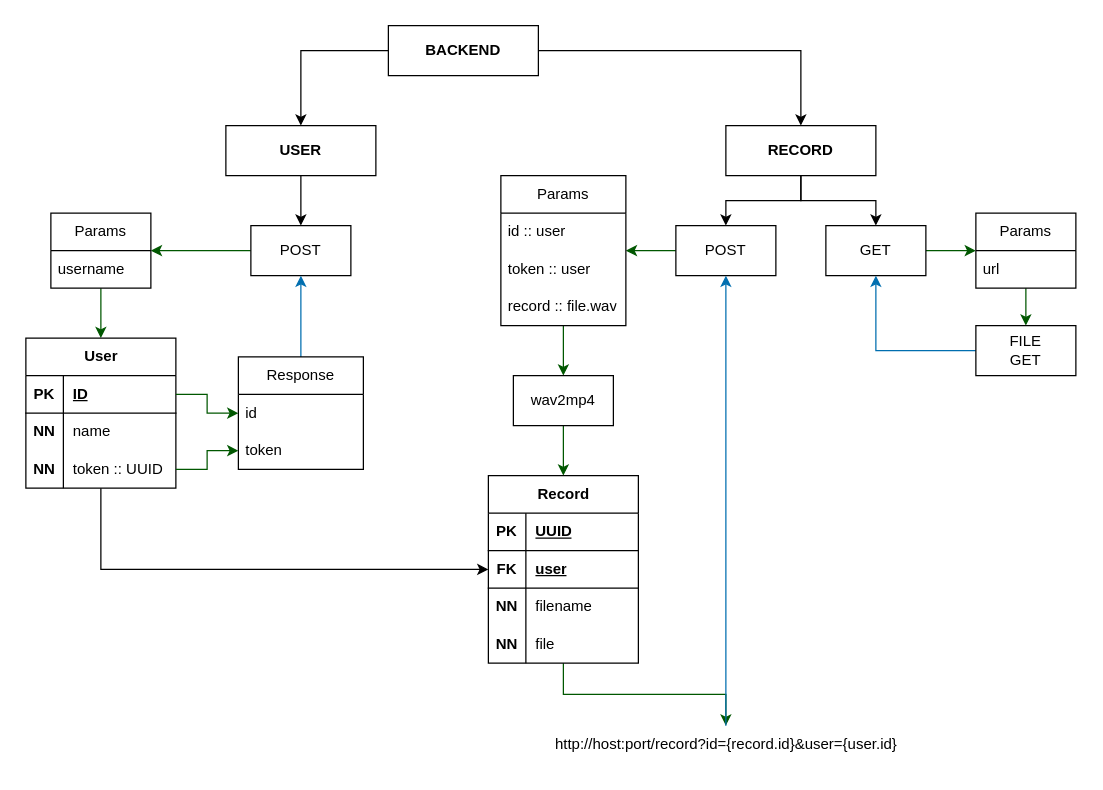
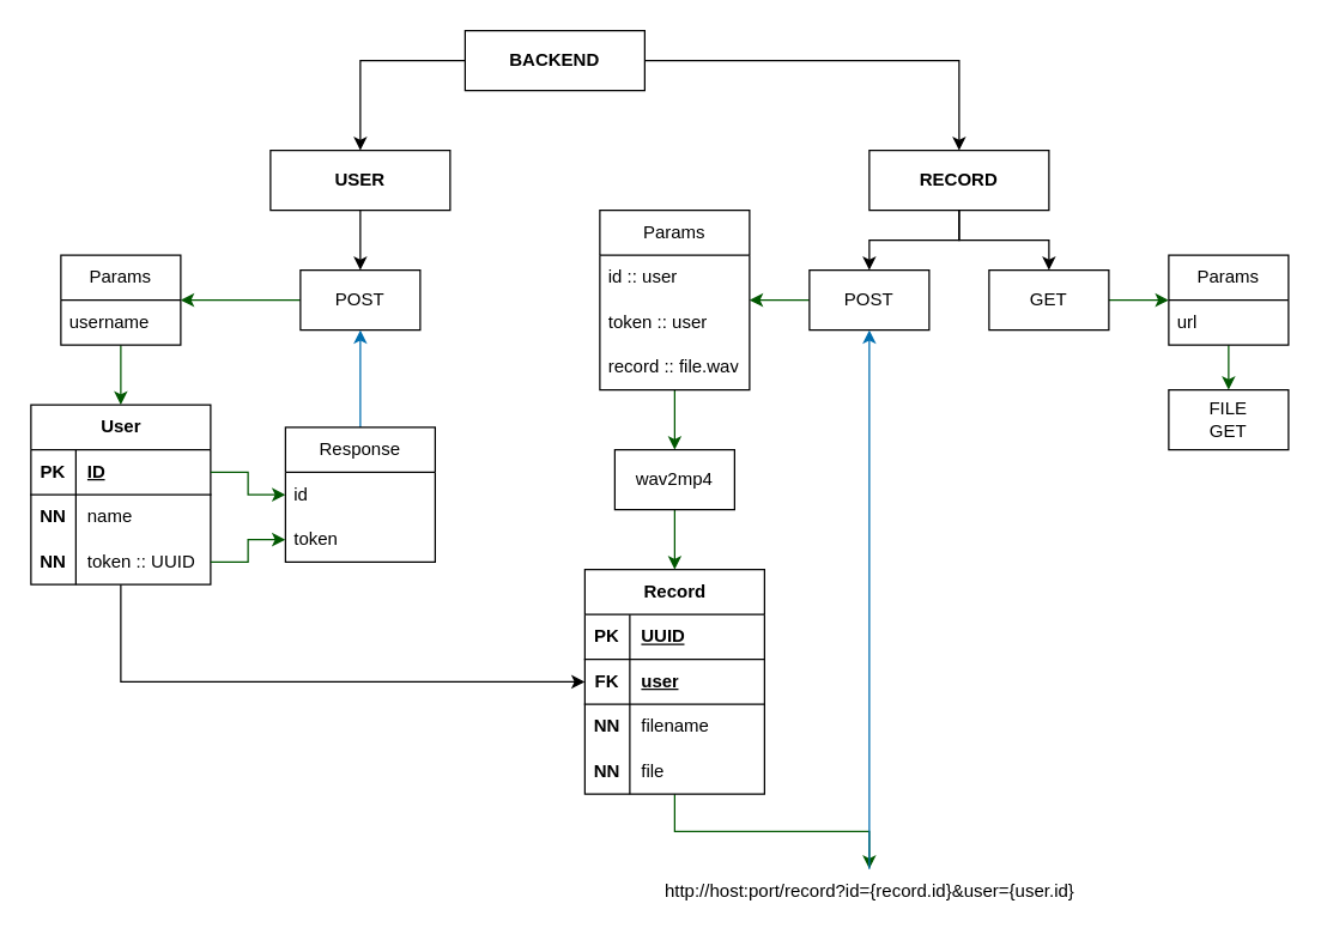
  <mxCell id="0" />
  <mxCell id="1" parent="0" />
  <mxCell id="2" value="" style="edgeStyle=orthogonalEdgeStyle;rounded=0;orthogonalLoop=1;jettySize=auto;html=1;" edge="1" parent="1" source="4" target="6"><mxGeometry relative="1" as="geometry" /></mxCell>
  <mxCell id="3" style="edgeStyle=orthogonalEdgeStyle;rounded=0;orthogonalLoop=1;jettySize=auto;html=1;" edge="1" parent="1" source="4" target="9"><mxGeometry relative="1" as="geometry" /></mxCell>
  <mxCell id="4" value="&lt;b&gt;BACKEND&lt;/b&gt;" style="whiteSpace=wrap;html=1;" vertex="1" parent="1"><mxGeometry x="310" y="20" width="120" height="40" as="geometry" /></mxCell>
  <mxCell id="5" value="" style="edgeStyle=orthogonalEdgeStyle;rounded=0;orthogonalLoop=1;jettySize=auto;html=1;" edge="1" parent="1" source="6" target="11"><mxGeometry relative="1" as="geometry" /></mxCell>
  <mxCell id="6" value="&lt;b&gt;USER&lt;/b&gt;" style="whiteSpace=wrap;html=1;" vertex="1" parent="1"><mxGeometry x="180" y="100" width="120" height="40" as="geometry" /></mxCell>
  <mxCell id="7" style="edgeStyle=orthogonalEdgeStyle;rounded=0;orthogonalLoop=1;jettySize=auto;html=1;" edge="1" parent="1" source="9" target="33"><mxGeometry relative="1" as="geometry" /></mxCell>
  <mxCell id="8" style="edgeStyle=orthogonalEdgeStyle;rounded=0;orthogonalLoop=1;jettySize=auto;html=1;" edge="1" parent="1" source="9" target="58"><mxGeometry relative="1" as="geometry" /></mxCell>
  <mxCell id="9" value="&lt;b&gt;RECORD&lt;/b&gt;" style="whiteSpace=wrap;html=1;" vertex="1" parent="1"><mxGeometry x="580" y="100" width="120" height="40" as="geometry" /></mxCell>
  <mxCell id="10" style="edgeStyle=orthogonalEdgeStyle;rounded=0;orthogonalLoop=1;jettySize=auto;html=1;fillColor=#008a00;strokeColor=#005700;" edge="1" parent="1" source="11" target="13"><mxGeometry relative="1" as="geometry" /></mxCell>
  <mxCell id="11" value="POST" style="whiteSpace=wrap;html=1;" vertex="1" parent="1"><mxGeometry x="200" y="180" width="80" height="40" as="geometry" /></mxCell>
  <mxCell id="12" style="edgeStyle=orthogonalEdgeStyle;rounded=0;orthogonalLoop=1;jettySize=auto;html=1;fillColor=#008a00;strokeColor=#005700;" edge="1" parent="1" source="13" target="16"><mxGeometry relative="1" as="geometry" /></mxCell>
  <mxCell id="13" value="Params" style="swimlane;fontStyle=0;childLayout=stackLayout;horizontal=1;startSize=30;horizontalStack=0;resizeParent=1;resizeParentMax=0;resizeLast=0;collapsible=1;marginBottom=0;whiteSpace=wrap;html=1;" vertex="1" parent="1"><mxGeometry x="40" y="170" width="80" height="60" as="geometry" /></mxCell>
  <mxCell id="14" value="username" style="text;strokeColor=none;fillColor=none;align=left;verticalAlign=middle;spacingLeft=4;spacingRight=4;overflow=hidden;points=[[0,0.5],[1,0.5]];portConstraint=eastwest;rotatable=0;whiteSpace=wrap;html=1;" vertex="1" parent="13"><mxGeometry y="30" width="80" height="30" as="geometry" /></mxCell>
  <mxCell id="15" style="edgeStyle=orthogonalEdgeStyle;rounded=0;orthogonalLoop=1;jettySize=auto;html=1;" edge="1" parent="1" source="16" target="44"><mxGeometry relative="1" as="geometry" /></mxCell>
  <mxCell id="16" value="User" style="shape=table;startSize=30;container=1;collapsible=1;childLayout=tableLayout;fixedRows=1;rowLines=0;fontStyle=1;align=center;resizeLast=1;html=1;" vertex="1" parent="1"><mxGeometry y="270" width="120" height="120" as="geometry" x="20" /></mxCell>
  <mxCell id="17" value="" style="shape=tableRow;horizontal=0;startSize=0;swimlaneHead=0;swimlaneBody=0;fillColor=none;collapsible=0;dropTarget=0;points=[[0,0.5],[1,0.5]];portConstraint=eastwest;top=0;left=0;right=0;bottom=1;" vertex="1" parent="16"><mxGeometry y="30" width="120" height="30" as="geometry" /></mxCell>
  <mxCell id="18" value="PK" style="shape=partialRectangle;connectable=0;fillColor=none;top=0;left=0;bottom=0;right=0;fontStyle=1;overflow=hidden;whiteSpace=wrap;html=1;" vertex="1" parent="17"><mxGeometry width="30" height="30" as="geometry"><mxRectangle width="30" height="30" as="alternateBounds" /></mxGeometry></mxCell>
  <mxCell id="19" value="ID" style="shape=partialRectangle;connectable=0;fillColor=none;top=0;left=0;bottom=0;right=0;align=left;spacingLeft=6;fontStyle=5;overflow=hidden;whiteSpace=wrap;html=1;" vertex="1" parent="17"><mxGeometry x="30" width="90" height="30" as="geometry"><mxRectangle width="90" height="30" as="alternateBounds" /></mxGeometry></mxCell>
  <mxCell id="20" value="" style="shape=tableRow;horizontal=0;startSize=0;swimlaneHead=0;swimlaneBody=0;fillColor=none;collapsible=0;dropTarget=0;points=[[0,0.5],[1,0.5]];portConstraint=eastwest;top=0;left=0;right=0;bottom=0;" vertex="1" parent="16"><mxGeometry y="60" width="120" height="30" as="geometry" /></mxCell>
  <mxCell id="21" value="&lt;b&gt;NN&lt;/b&gt;" style="shape=partialRectangle;connectable=0;fillColor=none;top=0;left=0;bottom=0;right=0;editable=1;overflow=hidden;whiteSpace=wrap;html=1;" vertex="1" parent="20"><mxGeometry width="30" height="30" as="geometry"><mxRectangle width="30" height="30" as="alternateBounds" /></mxGeometry></mxCell>
  <mxCell id="22" value="name" style="shape=partialRectangle;connectable=0;fillColor=none;top=0;left=0;bottom=0;right=0;align=left;spacingLeft=6;overflow=hidden;whiteSpace=wrap;html=1;" vertex="1" parent="20"><mxGeometry x="30" width="90" height="30" as="geometry"><mxRectangle width="90" height="30" as="alternateBounds" /></mxGeometry></mxCell>
  <mxCell id="23" value="" style="shape=tableRow;horizontal=0;startSize=0;swimlaneHead=0;swimlaneBody=0;fillColor=none;collapsible=0;dropTarget=0;points=[[0,0.5],[1,0.5]];portConstraint=eastwest;top=0;left=0;right=0;bottom=0;" vertex="1" parent="16"><mxGeometry y="90" width="120" height="30" as="geometry" /></mxCell>
  <mxCell id="24" value="&lt;b&gt;NN&lt;/b&gt;" style="shape=partialRectangle;connectable=0;fillColor=none;top=0;left=0;bottom=0;right=0;editable=1;overflow=hidden;whiteSpace=wrap;html=1;" vertex="1" parent="23"><mxGeometry width="30" height="30" as="geometry"><mxRectangle width="30" height="30" as="alternateBounds" /></mxGeometry></mxCell>
  <mxCell id="25" value="token :: UUID" style="shape=partialRectangle;connectable=0;fillColor=none;top=0;left=0;bottom=0;right=0;align=left;spacingLeft=6;overflow=hidden;whiteSpace=wrap;html=1;" vertex="1" parent="23"><mxGeometry x="30" width="90" height="30" as="geometry"><mxRectangle width="90" height="30" as="alternateBounds" /></mxGeometry></mxCell>
  <mxCell id="26" style="edgeStyle=orthogonalEdgeStyle;rounded=0;orthogonalLoop=1;jettySize=auto;html=1;fillColor=#1ba1e2;strokeColor=#006EAF;" edge="1" parent="1" source="27" target="11"><mxGeometry relative="1" as="geometry" /></mxCell>
  <mxCell id="27" value="Response" style="swimlane;fontStyle=0;childLayout=stackLayout;horizontal=1;startSize=30;horizontalStack=0;resizeParent=1;resizeParentMax=0;resizeLast=0;collapsible=1;marginBottom=0;whiteSpace=wrap;html=1;" vertex="1" parent="1"><mxGeometry x="190" y="285" width="100" height="90" as="geometry" /></mxCell>
  <mxCell id="28" value="id" style="text;strokeColor=none;fillColor=none;align=left;verticalAlign=middle;spacingLeft=4;spacingRight=4;overflow=hidden;points=[[0,0.5],[1,0.5]];portConstraint=eastwest;rotatable=0;whiteSpace=wrap;html=1;" vertex="1" parent="27"><mxGeometry y="30" width="100" height="30" as="geometry" /></mxCell>
  <mxCell id="29" value="token" style="text;strokeColor=none;fillColor=none;align=left;verticalAlign=middle;spacingLeft=4;spacingRight=4;overflow=hidden;points=[[0,0.5],[1,0.5]];portConstraint=eastwest;rotatable=0;whiteSpace=wrap;html=1;" vertex="1" parent="27"><mxGeometry y="60" width="100" height="30" as="geometry" /></mxCell>
  <mxCell id="30" style="edgeStyle=orthogonalEdgeStyle;rounded=0;orthogonalLoop=1;jettySize=auto;html=1;fillColor=#008a00;strokeColor=#005700;" edge="1" parent="1" source="17" target="28"><mxGeometry relative="1" as="geometry" /></mxCell>
  <mxCell id="31" style="edgeStyle=orthogonalEdgeStyle;rounded=0;orthogonalLoop=1;jettySize=auto;html=1;fillColor=#008a00;strokeColor=#005700;" edge="1" parent="1" source="23" target="29"><mxGeometry relative="1" as="geometry" /></mxCell>
  <mxCell id="32" style="edgeStyle=orthogonalEdgeStyle;rounded=0;orthogonalLoop=1;jettySize=auto;html=1;fillColor=#008a00;strokeColor=#005700;" edge="1" parent="1" source="33" target="35"><mxGeometry relative="1" as="geometry" /></mxCell>
  <mxCell id="33" value="POST" style="whiteSpace=wrap;html=1;" vertex="1" parent="1"><mxGeometry x="540" y="180" width="80" height="40" as="geometry" /></mxCell>
  <mxCell id="34" style="edgeStyle=orthogonalEdgeStyle;rounded=0;orthogonalLoop=1;jettySize=auto;html=1;fillColor=#008a00;strokeColor=#005700;" edge="1" parent="1" source="35" target="54"><mxGeometry relative="1" as="geometry" /></mxCell>
  <mxCell id="35" value="Params" style="swimlane;fontStyle=0;childLayout=stackLayout;horizontal=1;startSize=30;horizontalStack=0;resizeParent=1;resizeParentMax=0;resizeLast=0;collapsible=1;marginBottom=0;whiteSpace=wrap;html=1;" vertex="1" parent="1"><mxGeometry x="400" y="140" width="100" height="120" as="geometry" /></mxCell>
  <mxCell id="36" value="id :: user" style="text;strokeColor=none;fillColor=none;align=left;verticalAlign=middle;spacingLeft=4;spacingRight=4;overflow=hidden;points=[[0,0.5],[1,0.5]];portConstraint=eastwest;rotatable=0;whiteSpace=wrap;html=1;" vertex="1" parent="35"><mxGeometry y="30" width="100" height="30" as="geometry" /></mxCell>
  <mxCell id="37" value="token :: user" style="text;strokeColor=none;fillColor=none;align=left;verticalAlign=middle;spacingLeft=4;spacingRight=4;overflow=hidden;points=[[0,0.5],[1,0.5]];portConstraint=eastwest;rotatable=0;whiteSpace=wrap;html=1;" vertex="1" parent="35"><mxGeometry y="60" width="100" height="30" as="geometry" /></mxCell>
  <mxCell id="38" value="record :: file.wav" style="text;strokeColor=none;fillColor=none;align=left;verticalAlign=middle;spacingLeft=4;spacingRight=4;overflow=hidden;points=[[0,0.5],[1,0.5]];portConstraint=eastwest;rotatable=0;whiteSpace=wrap;html=1;" vertex="1" parent="35"><mxGeometry y="90" width="100" height="30" as="geometry" /></mxCell>
  <mxCell id="39" style="edgeStyle=orthogonalEdgeStyle;rounded=0;orthogonalLoop=1;jettySize=auto;html=1;fillColor=#008a00;strokeColor=#005700;" edge="1" parent="1" source="40" target="56"><mxGeometry relative="1" as="geometry" /></mxCell>
  <mxCell id="40" value="Record" style="shape=table;startSize=30;container=1;collapsible=1;childLayout=tableLayout;fixedRows=1;rowLines=0;fontStyle=1;align=center;resizeLast=1;html=1;" vertex="1" parent="1"><mxGeometry x="390" y="380" width="120" height="150" as="geometry" /></mxCell>
  <mxCell id="41" value="" style="shape=tableRow;horizontal=0;startSize=0;swimlaneHead=0;swimlaneBody=0;fillColor=none;collapsible=0;dropTarget=0;points=[[0,0.5],[1,0.5]];portConstraint=eastwest;top=0;left=0;right=0;bottom=1;" vertex="1" parent="40"><mxGeometry y="30" width="120" height="30" as="geometry" /></mxCell>
  <mxCell id="42" value="PK" style="shape=partialRectangle;connectable=0;fillColor=none;top=0;left=0;bottom=0;right=0;fontStyle=1;overflow=hidden;whiteSpace=wrap;html=1;" vertex="1" parent="41"><mxGeometry width="30" height="30" as="geometry"><mxRectangle width="30" height="30" as="alternateBounds" /></mxGeometry></mxCell>
  <mxCell id="43" value="UUID" style="shape=partialRectangle;connectable=0;fillColor=none;top=0;left=0;bottom=0;right=0;align=left;spacingLeft=6;fontStyle=5;overflow=hidden;whiteSpace=wrap;html=1;" vertex="1" parent="41"><mxGeometry x="30" width="90" height="30" as="geometry"><mxRectangle width="90" height="30" as="alternateBounds" /></mxGeometry></mxCell>
  <mxCell id="44" style="shape=tableRow;horizontal=0;startSize=0;swimlaneHead=0;swimlaneBody=0;fillColor=none;collapsible=0;dropTarget=0;points=[[0,0.5],[1,0.5]];portConstraint=eastwest;top=0;left=0;right=0;bottom=1;" vertex="1" parent="40"><mxGeometry y="60" width="120" height="30" as="geometry" /></mxCell>
  <mxCell id="45" value="FK" style="shape=partialRectangle;connectable=0;fillColor=none;top=0;left=0;bottom=0;right=0;fontStyle=1;overflow=hidden;whiteSpace=wrap;html=1;" vertex="1" parent="44"><mxGeometry width="30" height="30" as="geometry"><mxRectangle width="30" height="30" as="alternateBounds" /></mxGeometry></mxCell>
  <mxCell id="46" value="user" style="shape=partialRectangle;connectable=0;fillColor=none;top=0;left=0;bottom=0;right=0;align=left;spacingLeft=6;fontStyle=5;overflow=hidden;whiteSpace=wrap;html=1;" vertex="1" parent="44"><mxGeometry x="30" width="90" height="30" as="geometry"><mxRectangle width="90" height="30" as="alternateBounds" /></mxGeometry></mxCell>
  <mxCell id="47" value="" style="shape=tableRow;horizontal=0;startSize=0;swimlaneHead=0;swimlaneBody=0;fillColor=none;collapsible=0;dropTarget=0;points=[[0,0.5],[1,0.5]];portConstraint=eastwest;top=0;left=0;right=0;bottom=0;" vertex="1" parent="40"><mxGeometry y="90" width="120" height="30" as="geometry" /></mxCell>
  <mxCell id="48" value="&lt;b&gt;NN&lt;/b&gt;" style="shape=partialRectangle;connectable=0;fillColor=none;top=0;left=0;bottom=0;right=0;editable=1;overflow=hidden;whiteSpace=wrap;html=1;" vertex="1" parent="47"><mxGeometry width="30" height="30" as="geometry"><mxRectangle width="30" height="30" as="alternateBounds" /></mxGeometry></mxCell>
  <mxCell id="49" value="filename" style="shape=partialRectangle;connectable=0;fillColor=none;top=0;left=0;bottom=0;right=0;align=left;spacingLeft=6;overflow=hidden;whiteSpace=wrap;html=1;" vertex="1" parent="47"><mxGeometry x="30" width="90" height="30" as="geometry"><mxRectangle width="90" height="30" as="alternateBounds" /></mxGeometry></mxCell>
  <mxCell id="50" style="shape=tableRow;horizontal=0;startSize=0;swimlaneHead=0;swimlaneBody=0;fillColor=none;collapsible=0;dropTarget=0;points=[[0,0.5],[1,0.5]];portConstraint=eastwest;top=0;left=0;right=0;bottom=0;" vertex="1" parent="40"><mxGeometry y="120" width="120" height="30" as="geometry" /></mxCell>
  <mxCell id="51" value="&lt;b&gt;NN&lt;/b&gt;" style="shape=partialRectangle;connectable=0;fillColor=none;top=0;left=0;bottom=0;right=0;editable=1;overflow=hidden;whiteSpace=wrap;html=1;" vertex="1" parent="50"><mxGeometry width="30" height="30" as="geometry"><mxRectangle width="30" height="30" as="alternateBounds" /></mxGeometry></mxCell>
  <mxCell id="52" value="file" style="shape=partialRectangle;connectable=0;fillColor=none;top=0;left=0;bottom=0;right=0;align=left;spacingLeft=6;overflow=hidden;whiteSpace=wrap;html=1;" vertex="1" parent="50"><mxGeometry x="30" width="90" height="30" as="geometry"><mxRectangle width="90" height="30" as="alternateBounds" /></mxGeometry></mxCell>
  <mxCell id="53" style="edgeStyle=orthogonalEdgeStyle;rounded=0;orthogonalLoop=1;jettySize=auto;html=1;fillColor=#008a00;strokeColor=#005700;" edge="1" parent="1" source="54" target="40"><mxGeometry relative="1" as="geometry" /></mxCell>
  <mxCell id="54" value="wav2mp4" style="whiteSpace=wrap;html=1;" vertex="1" parent="1"><mxGeometry x="410" y="300" width="80" height="40" as="geometry" /></mxCell>
  <mxCell id="55" style="edgeStyle=orthogonalEdgeStyle;rounded=0;orthogonalLoop=1;jettySize=auto;html=1;fillColor=#1ba1e2;strokeColor=#006EAF;" edge="1" parent="1" source="56" target="33"><mxGeometry relative="1" as="geometry" /></mxCell>
  <mxCell id="56" value="http://host:port/record?id={record.id}&amp;amp;user={user.id}" style="text;html=1;align=center;verticalAlign=middle;resizable=0;points=[];autosize=1;strokeColor=none;fillColor=none;" vertex="1" parent="1"><mxGeometry x="430" y="580" width="300" height="30" as="geometry" /></mxCell>
  <mxCell id="57" style="edgeStyle=orthogonalEdgeStyle;rounded=0;orthogonalLoop=1;jettySize=auto;html=1;fillColor=#008a00;strokeColor=#005700;" edge="1" parent="1" source="58" target="60"><mxGeometry relative="1" as="geometry" /></mxCell>
  <mxCell id="58" value="GET" style="whiteSpace=wrap;html=1;" vertex="1" parent="1"><mxGeometry x="660" y="180" width="80" height="40" as="geometry" /></mxCell>
  <mxCell id="59" value="" style="edgeStyle=orthogonalEdgeStyle;rounded=0;orthogonalLoop=1;jettySize=auto;html=1;fillColor=#008a00;strokeColor=#005700;" edge="1" parent="1" source="60" target="63"><mxGeometry relative="1" as="geometry" /></mxCell>
  <mxCell id="60" value="Params" style="swimlane;fontStyle=0;childLayout=stackLayout;horizontal=1;startSize=30;horizontalStack=0;resizeParent=1;resizeParentMax=0;resizeLast=0;collapsible=1;marginBottom=0;whiteSpace=wrap;html=1;" vertex="1" parent="1"><mxGeometry x="780" y="170" width="80" height="60" as="geometry" /></mxCell>
  <mxCell id="61" value="url" style="text;strokeColor=none;fillColor=none;align=left;verticalAlign=middle;spacingLeft=4;spacingRight=4;overflow=hidden;points=[[0,0.5],[1,0.5]];portConstraint=eastwest;rotatable=0;whiteSpace=wrap;html=1;" vertex="1" parent="60"><mxGeometry y="30" width="80" height="30" as="geometry" /></mxCell>
- <mxCell id="62" style="edgeStyle=orthogonalEdgeStyle;rounded=0;orthogonalLoop=1;jettySize=auto;html=1;fillColor=#1ba1e2;strokeColor=#006EAF;" edge="1" parent="1" source="63" target="58"><mxGeometry relative="1" as="geometry" /></mxCell>
  <mxCell id="63" value="FILE&lt;div&gt;&lt;span style=&quot;background-color: transparent; color: light-dark(rgb(0, 0, 0), rgb(255, 255, 255));&quot;&gt;GET&lt;/span&gt;&lt;/div&gt;" style="whiteSpace=wrap;html=1;fontStyle=0;startSize=30;" vertex="1" parent="1"><mxGeometry x="780" y="260" width="80" height="40" as="geometry" /></mxCell>
